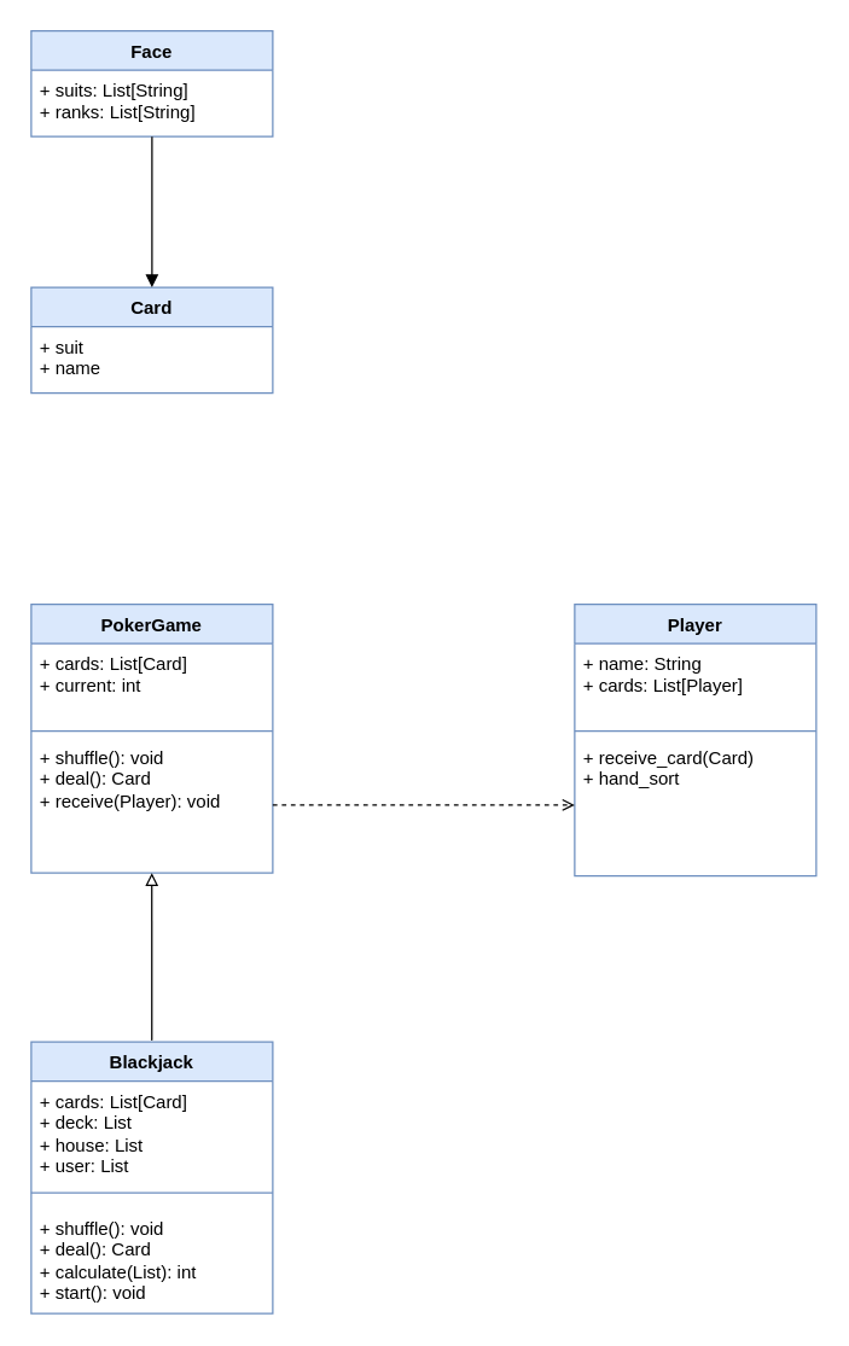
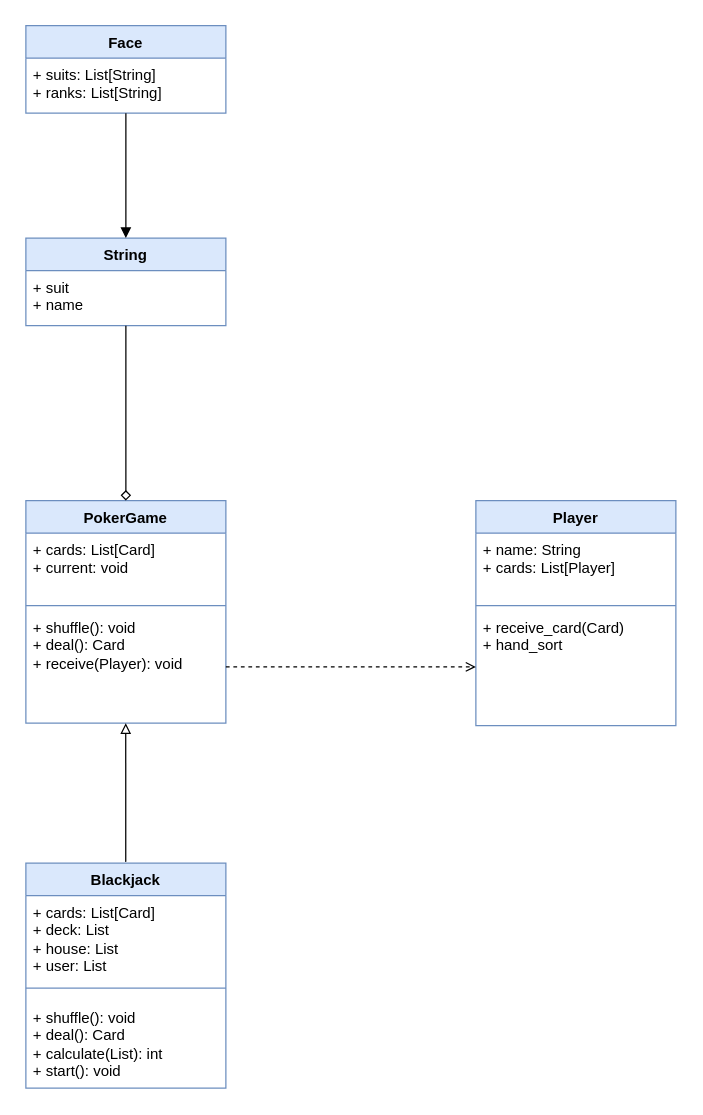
  <mxCell id="0" />
  <mxCell id="1" parent="0" />
  <mxCell id="2" value="Face" style="swimlane;fontStyle=1;align=center;verticalAlign=top;childLayout=stackLayout;horizontal=1;startSize=26;horizontalStack=0;resizeParent=1;resizeParentMax=0;resizeLast=0;collapsible=1;marginBottom=0;whiteSpace=wrap;html=1;fillColor=#dae8fc;strokeColor=#6c8ebf;" parent="1" vertex="1"><mxGeometry x="20" y="20" width="160" height="70" as="geometry"><mxRectangle x="100" y="180" width="70" height="30" as="alternateBounds" /></mxGeometry></mxCell>
  <mxCell id="3" value="+ suits: List[String]&lt;div&gt;+ ranks: List[String]&lt;/div&gt;" style="text;strokeColor=none;fillColor=none;align=left;verticalAlign=top;spacingLeft=4;spacingRight=4;overflow=hidden;rotatable=0;points=[[0,0.5],[1,0.5]];portConstraint=eastwest;whiteSpace=wrap;html=1;" parent="2" vertex="1"><mxGeometry y="26" width="160" height="44" as="geometry" /></mxCell>
  <mxCell id="4" value="Player" style="swimlane;fontStyle=1;align=center;verticalAlign=top;childLayout=stackLayout;horizontal=1;startSize=26;horizontalStack=0;resizeParent=1;resizeParentMax=0;resizeLast=0;collapsible=1;marginBottom=0;whiteSpace=wrap;html=1;fillColor=#dae8fc;strokeColor=#6c8ebf;" parent="1" vertex="1"><mxGeometry x="380" y="400" width="160" height="180" as="geometry" /></mxCell>
  <mxCell id="5" value="+ name: String&lt;div&gt;+ cards: List[Player]&lt;/div&gt;" style="text;strokeColor=none;fillColor=none;align=left;verticalAlign=top;spacingLeft=4;spacingRight=4;overflow=hidden;rotatable=0;points=[[0,0.5],[1,0.5]];portConstraint=eastwest;whiteSpace=wrap;html=1;" parent="4" vertex="1"><mxGeometry y="26" width="160" height="54" as="geometry" /></mxCell>
  <mxCell id="6" value="" style="line;strokeWidth=1;fillColor=none;align=left;verticalAlign=middle;spacingTop=-1;spacingLeft=3;spacingRight=3;rotatable=0;labelPosition=right;points=[];portConstraint=eastwest;strokeColor=inherit;" parent="4" vertex="1"><mxGeometry y="80" width="160" height="8" as="geometry" /></mxCell>
  <mxCell id="7" value="+ receive_card(Card)&lt;div&gt;+ hand_sort&lt;br&gt;&lt;div&gt;&lt;br&gt;&lt;/div&gt;&lt;/div&gt;" style="text;strokeColor=none;fillColor=none;align=left;verticalAlign=top;spacingLeft=4;spacingRight=4;overflow=hidden;rotatable=0;points=[[0,0.5],[1,0.5]];portConstraint=eastwest;whiteSpace=wrap;html=1;" parent="4" vertex="1"><mxGeometry y="88" width="160" height="92" as="geometry" /></mxCell>
  <mxCell id="8" value="Poker&lt;span style=&quot;background-color: initial;&quot;&gt;Game&lt;/span&gt;" style="swimlane;fontStyle=1;align=center;verticalAlign=top;childLayout=stackLayout;horizontal=1;startSize=26;horizontalStack=0;resizeParent=1;resizeParentMax=0;resizeLast=0;collapsible=1;marginBottom=0;whiteSpace=wrap;html=1;fillColor=#dae8fc;strokeColor=#6c8ebf;" parent="1" vertex="1"><mxGeometry x="20" y="400" width="160" height="178" as="geometry" /></mxCell>
- <mxCell id="9" value="+ cards: List[Card]&lt;div&gt;+ current: int&lt;br&gt;&lt;div&gt;&lt;br&gt;&lt;/div&gt;&lt;/div&gt;" style="text;strokeColor=none;fillColor=none;align=left;verticalAlign=top;spacingLeft=4;spacingRight=4;overflow=hidden;rotatable=0;points=[[0,0.5],[1,0.5]];portConstraint=eastwest;whiteSpace=wrap;html=1;" parent="8" vertex="1"><mxGeometry y="26" width="160" height="54" as="geometry" /></mxCell>
+ <mxCell id="9" value="+ cards: List[Card]&lt;div&gt;+ current: void&lt;br&gt;&lt;div&gt;&lt;br&gt;&lt;/div&gt;&lt;/div&gt;" style="text;strokeColor=none;fillColor=none;align=left;verticalAlign=top;spacingLeft=4;spacingRight=4;overflow=hidden;rotatable=0;points=[[0,0.5],[1,0.5]];portConstraint=eastwest;whiteSpace=wrap;html=1;" parent="8" vertex="1"><mxGeometry y="26" width="160" height="54" as="geometry" /></mxCell>
  <mxCell id="10" value="" style="line;strokeWidth=1;fillColor=none;align=left;verticalAlign=middle;spacingTop=-1;spacingLeft=3;spacingRight=3;rotatable=0;labelPosition=right;points=[];portConstraint=eastwest;strokeColor=inherit;" parent="8" vertex="1"><mxGeometry y="80" width="160" height="8" as="geometry" /></mxCell>
  <mxCell id="11" value="+ shuffle(): void&lt;div&gt;+ deal(): Card&lt;/div&gt;&lt;div&gt;+ receive(Player): void&lt;/div&gt;" style="text;strokeColor=none;fillColor=none;align=left;verticalAlign=top;spacingLeft=4;spacingRight=4;overflow=hidden;rotatable=0;points=[[0,0.5],[1,0.5]];portConstraint=eastwest;whiteSpace=wrap;html=1;" parent="8" vertex="1"><mxGeometry y="88" width="160" height="90" as="geometry" /></mxCell>
- <mxCell id="12" value="Card" style="swimlane;fontStyle=1;align=center;verticalAlign=top;childLayout=stackLayout;horizontal=1;startSize=26;horizontalStack=0;resizeParent=1;resizeParentMax=0;resizeLast=0;collapsible=1;marginBottom=0;whiteSpace=wrap;html=1;fillColor=#dae8fc;strokeColor=#6c8ebf;" parent="1" vertex="1"><mxGeometry x="20" y="190" width="160" height="70" as="geometry" /></mxCell>
+ <mxCell id="12" value="String" style="swimlane;fontStyle=1;align=center;verticalAlign=top;childLayout=stackLayout;horizontal=1;startSize=26;horizontalStack=0;resizeParent=1;resizeParentMax=0;resizeLast=0;collapsible=1;marginBottom=0;whiteSpace=wrap;html=1;fillColor=#dae8fc;strokeColor=#6c8ebf;" parent="1" vertex="1"><mxGeometry x="20" y="190" width="160" height="70" as="geometry" /></mxCell>
  <mxCell id="13" value="+ suit&lt;div&gt;+ name&lt;/div&gt;" style="text;strokeColor=none;fillColor=none;align=left;verticalAlign=top;spacingLeft=4;spacingRight=4;overflow=hidden;rotatable=0;points=[[0,0.5],[1,0.5]];portConstraint=eastwest;whiteSpace=wrap;html=1;" parent="12" vertex="1"><mxGeometry y="26" width="160" height="44" as="geometry" /></mxCell>
  <mxCell id="14" value="Blackjack" style="swimlane;fontStyle=1;align=center;verticalAlign=top;childLayout=stackLayout;horizontal=1;startSize=26;horizontalStack=0;resizeParent=1;resizeParentMax=0;resizeLast=0;collapsible=1;marginBottom=0;whiteSpace=wrap;html=1;fillColor=#dae8fc;strokeColor=#6c8ebf;" parent="1" vertex="1"><mxGeometry x="20" y="690" width="160" height="180" as="geometry" /></mxCell>
  <mxCell id="15" value="&lt;div&gt;+ cards: List[Card]&lt;/div&gt;+ deck: List&lt;div&gt;+ house: List&lt;/div&gt;&lt;div&gt;+ user: List&lt;/div&gt;" style="text;strokeColor=none;fillColor=none;align=left;verticalAlign=top;spacingLeft=4;spacingRight=4;overflow=hidden;rotatable=0;points=[[0,0.5],[1,0.5]];portConstraint=eastwest;whiteSpace=wrap;html=1;" parent="14" vertex="1"><mxGeometry y="26" width="160" height="64" as="geometry" /></mxCell>
  <mxCell id="16" value="" style="line;strokeWidth=1;fillColor=none;align=left;verticalAlign=middle;spacingTop=-1;spacingLeft=3;spacingRight=3;rotatable=0;labelPosition=right;points=[];portConstraint=eastwest;strokeColor=inherit;" parent="14" vertex="1"><mxGeometry y="90" width="160" height="20" as="geometry" /></mxCell>
  <mxCell id="17" value="+ shuffle(): void&lt;div&gt;+ deal(): Card&lt;br&gt;&lt;div&gt;+ calculate(List): int&lt;div&gt;+ start(): void&lt;/div&gt;&lt;/div&gt;&lt;/div&gt;" style="text;strokeColor=none;fillColor=none;align=left;verticalAlign=top;spacingLeft=4;spacingRight=4;overflow=hidden;rotatable=0;points=[[0,0.5],[1,0.5]];portConstraint=eastwest;whiteSpace=wrap;html=1;" parent="14" vertex="1"><mxGeometry y="110" width="160" height="70" as="geometry" /></mxCell>
+ <mxCell id="18" style="edgeStyle=orthogonalEdgeStyle;rounded=0;orthogonalLoop=1;jettySize=auto;html=1;entryX=0.5;entryY=0;entryDx=0;entryDy=0;endArrow=diamond;endFill=0;" parent="1" source="13" target="8" edge="1"><mxGeometry relative="1" as="geometry"><Array as="points"><mxPoint x="100" y="270" /><mxPoint x="100" y="270" /></Array></mxGeometry></mxCell>
  <mxCell id="19" style="edgeStyle=orthogonalEdgeStyle;rounded=0;orthogonalLoop=1;jettySize=auto;html=1;dashed=1;endArrow=open;endFill=0;" parent="1" source="11" target="7" edge="1"><mxGeometry relative="1" as="geometry"><Array as="points"><mxPoint x="300" y="533" /><mxPoint x="300" y="533" /></Array></mxGeometry></mxCell>
  <mxCell id="20" style="edgeStyle=orthogonalEdgeStyle;rounded=0;orthogonalLoop=1;jettySize=auto;html=1;endArrow=block;endFill=0;" parent="1" edge="1"><mxGeometry relative="1" as="geometry"><mxPoint x="99.88" y="689" as="sourcePoint" /><mxPoint x="99.88" y="578" as="targetPoint" /><Array as="points"><mxPoint x="99.88" y="578" /></Array></mxGeometry></mxCell>
  <mxCell id="21" style="edgeStyle=orthogonalEdgeStyle;rounded=0;orthogonalLoop=1;jettySize=auto;html=1;entryX=0.5;entryY=0;entryDx=0;entryDy=0;endArrow=block;endFill=1;" parent="1" source="3" target="12" edge="1"><mxGeometry relative="1" as="geometry"><Array as="points"><mxPoint x="100" y="110" /><mxPoint x="100" y="110" /></Array></mxGeometry></mxCell>
